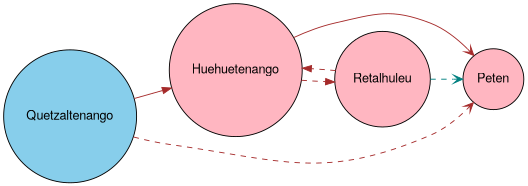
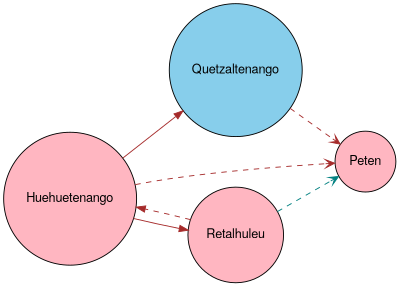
  digraph {
    fontname="Helvetica,Arial,sans-serif"
    rankdir=LR
    node [fillcolor=lightpink fontname="Helvetica,Arial,sans-serif" shape=circle style=filled]
    edge [arrowhead=vee color=brown fontname="Helvetica,Arial,sans-serif" style=dashed]
    Quetzaltenango [fillcolor=skyblue]
    Huehuetenango
    Peten
    Retalhuleu
    Quetzaltenango -> Peten
-   Quetzaltenango -> Huehuetenango [arrowhead=normal style=solid]
-   Huehuetenango -> Peten [style=solid]
-   Huehuetenango -> Retalhuleu [arrowhead=normal]
+   Huehuetenango -> Quetzaltenango [arrowhead=normal style=solid]
+   Huehuetenango -> Peten
+   Huehuetenango -> Retalhuleu [arrowhead=normal style=solid]
    Retalhuleu -> Huehuetenango [arrowhead=normal]
    Retalhuleu -> Peten [color=teal]
  }
